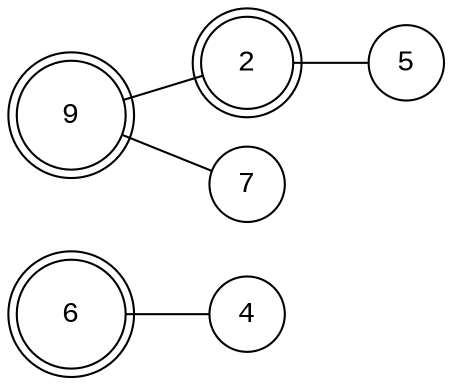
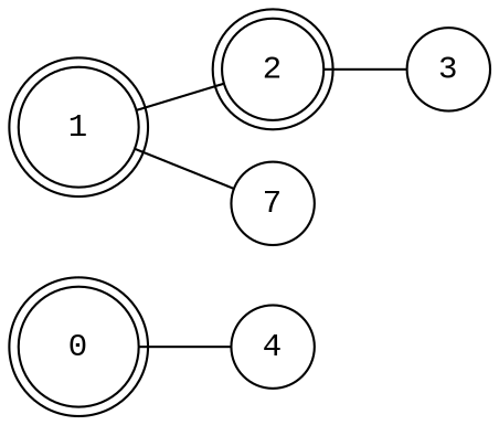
  graph {
    fontname="Liberation Mono"
    rankdir=LR
    node [fontname="Liberation Mono" shape=circle]
    edge [fontname="Liberation Mono"]
    4
-   0 [shape=doublecircle label=6]
-   1 [shape=doublecircle label=9]
+   0 [shape=doublecircle]
+   1 [shape=doublecircle]
    2 [shape=doublecircle]
    n5 [label=7]
-   5
+   5 [label=3]
    0 -- 4
    1 -- 2
    1 -- n5
    2 -- 5
  }
